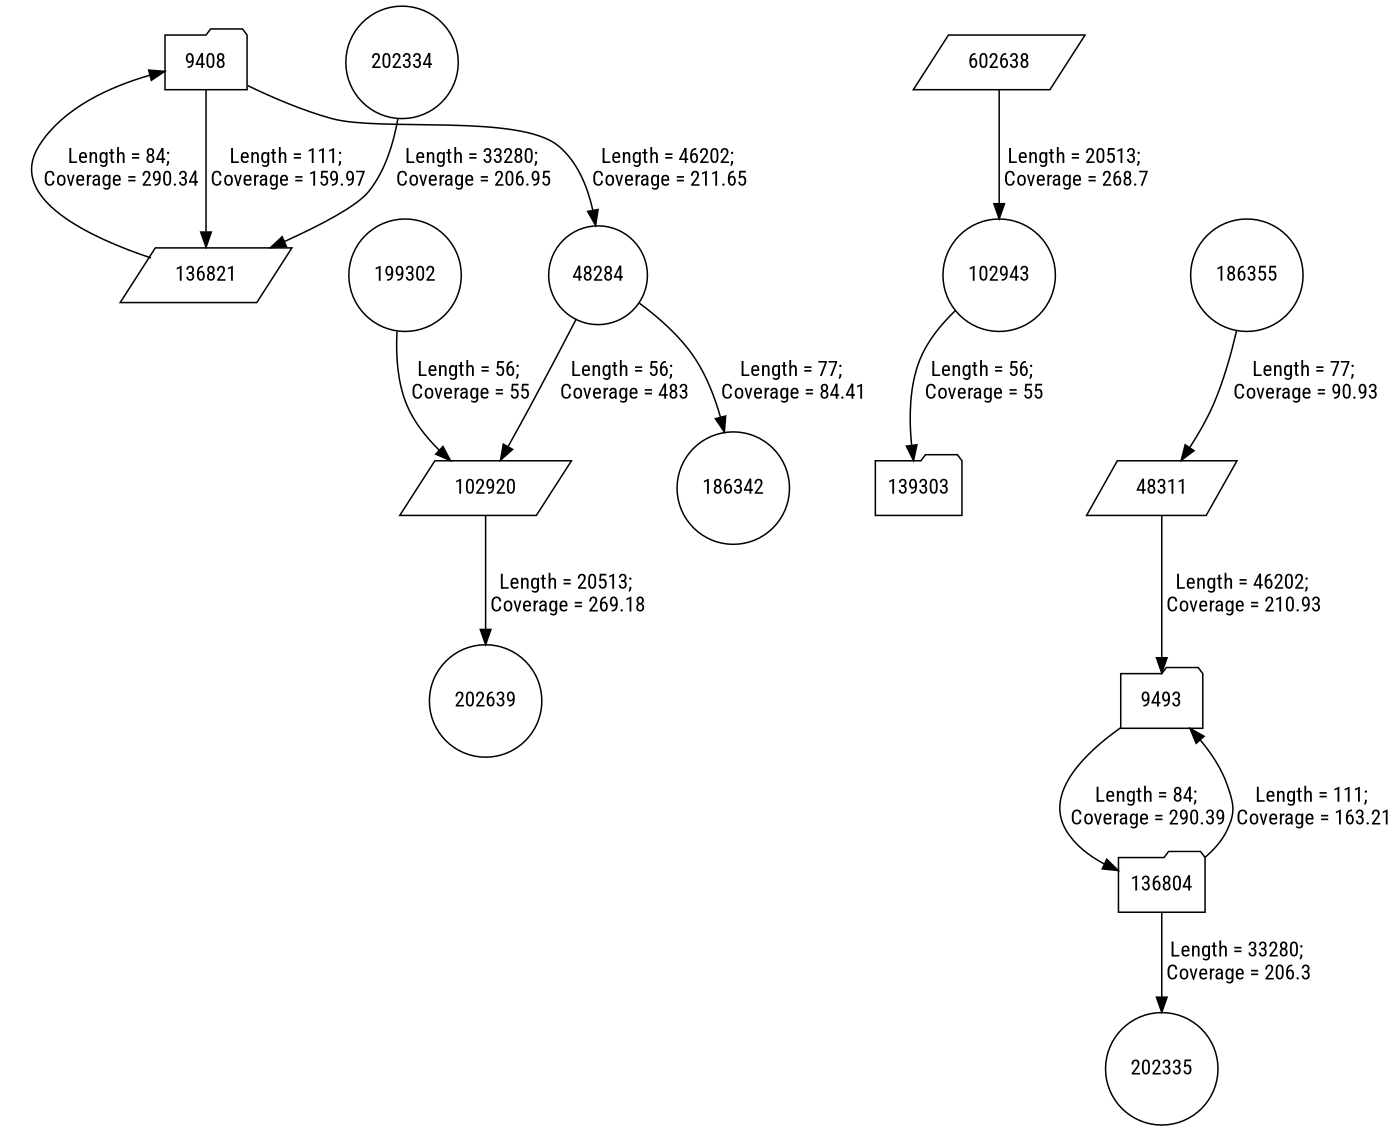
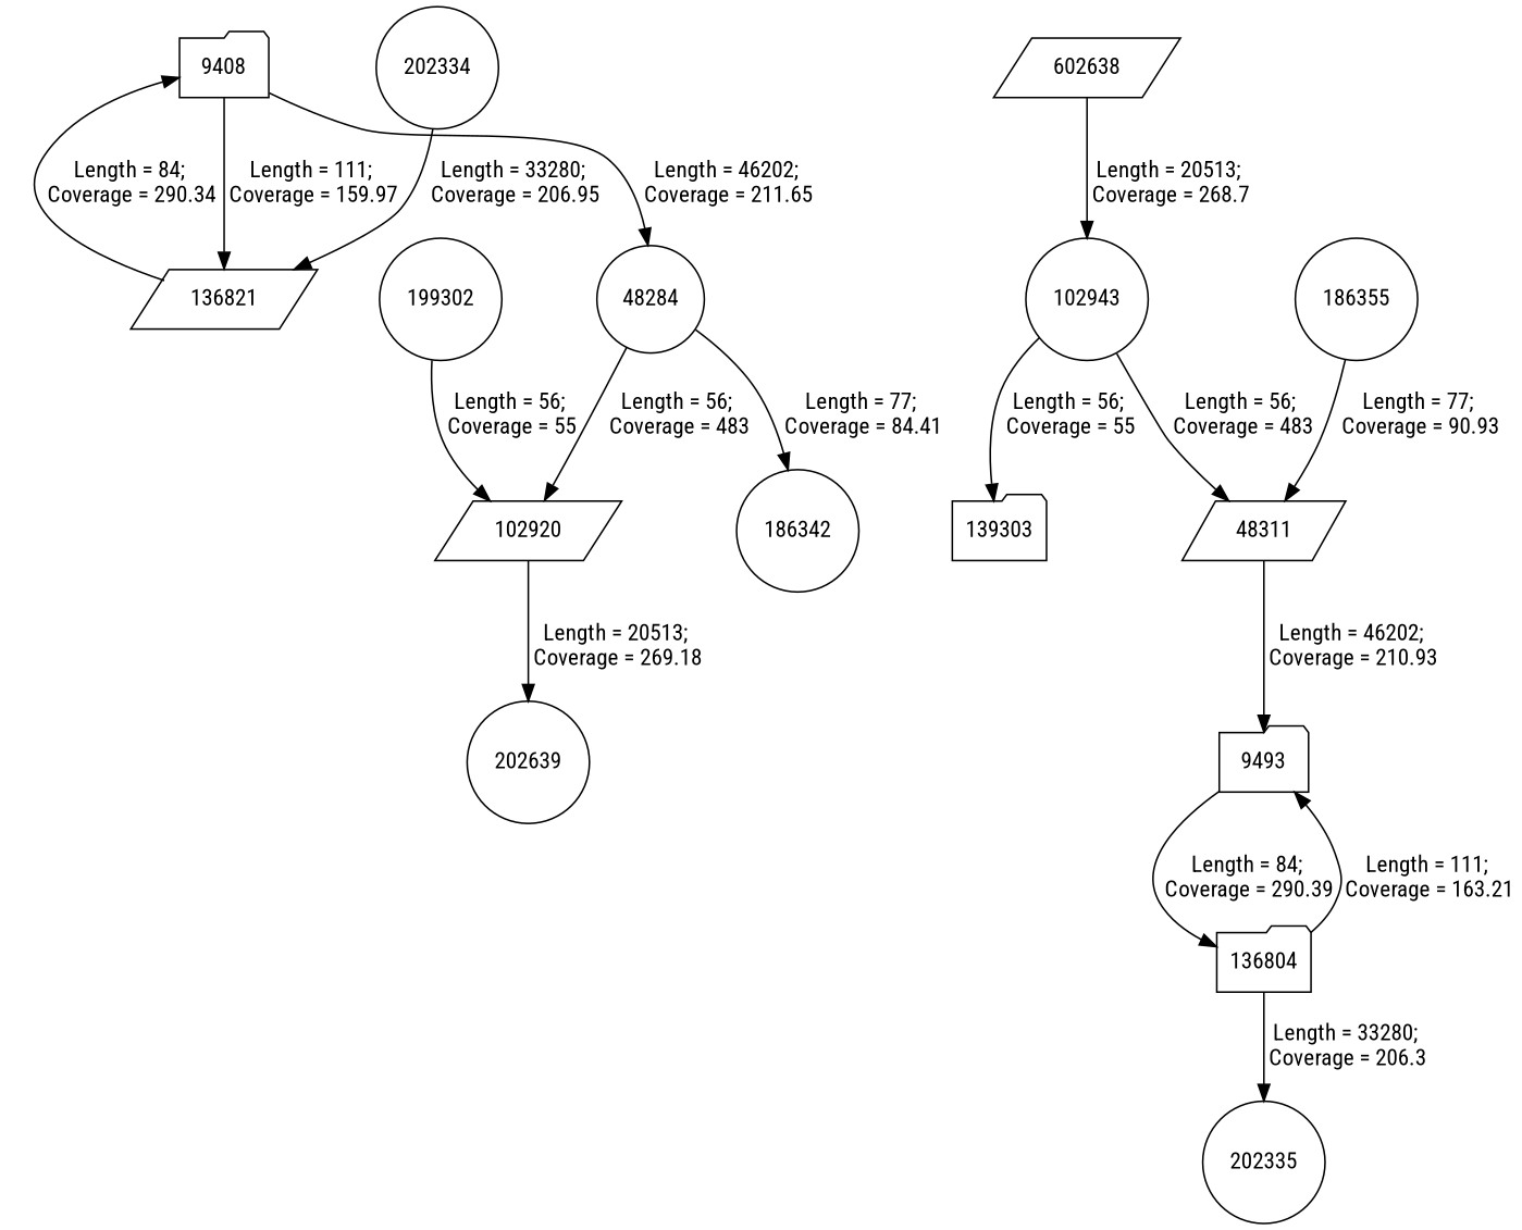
  digraph {
    fontname="Roboto Condensed"
    node [fontname="Roboto Condensed" shape=circle]
    edge [fontname="Roboto Condensed"]
    9408 [shape=folder]
    48284
    136821 [shape=parallelogram]
    102920 [shape=parallelogram]
    186342
    202639
    48311 [shape=parallelogram]
    9493 [shape=folder]
    136804 [shape=folder]
    202335
    102943
    n12 [label=139303 shape=folder]
    186355
    199302
    202334
    n16 [label=602638 shape=parallelogram]
    9408 -> 48284 [label="Length = 46202;\n Coverage = 211.65"]
    9408 -> 136821 [label="Length = 111;\n Coverage = 159.97"]
    48284 -> 102920 [label="Length = 56;\n Coverage = 483"]
    48284 -> 186342 [label="Length = 77;\n Coverage = 84.41"]
    136821 -> 9408 [label="Length = 84;\n Coverage = 290.34"]
    102920 -> 202639 [label="Length = 20513;\n Coverage = 269.18"]
    48311 -> 9493 [label="Length = 46202;\n Coverage = 210.93"]
    9493 -> 136804 [label="Length = 84;\n Coverage = 290.39"]
    136804 -> 9493 [label="Length = 111;\n Coverage = 163.21"]
    136804 -> 202335 [label="Length = 33280;\n Coverage = 206.3"]
+   102943 -> 48311 [label="Length = 56;\n Coverage = 483"]
    102943 -> n12 [label="Length = 56;\n Coverage = 55"]
    186355 -> 48311 [label="Length = 77;\n Coverage = 90.93"]
    199302 -> 102920 [label="Length = 56;\n Coverage = 55"]
    202334 -> 136821 [label="Length = 33280;\n Coverage = 206.95"]
    n16 -> 102943 [label="Length = 20513;\n Coverage = 268.7"]
  }
